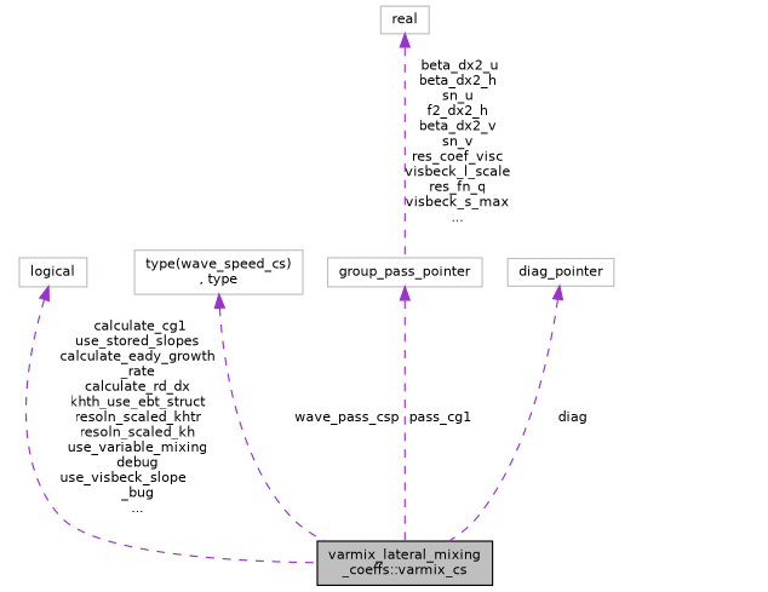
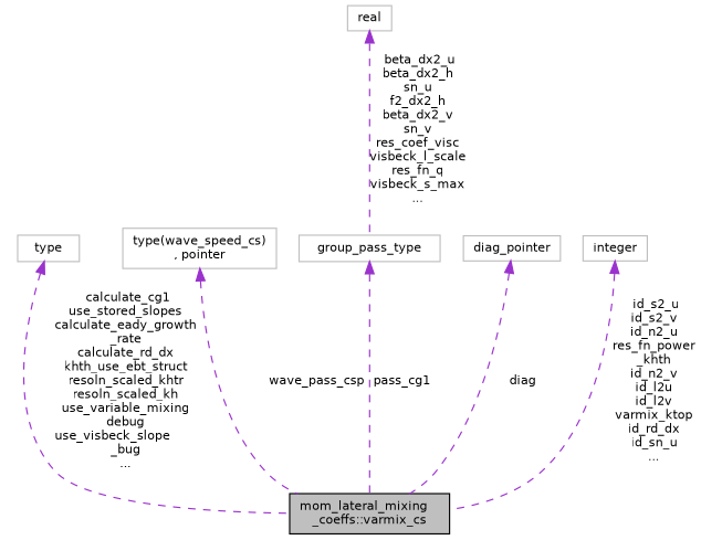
  digraph {
    node [color=grey75 fillcolor=white fontname=Helvetica fontsize=10 shape=record style=filled]
    edge [color=darkorchid3 dir=back fontname=Helvetica fontsize=10 labelfontname=Helvetica labelfontsize=10 style=dashed]
-   n1 [color=black fillcolor=grey75 fontcolor=black height=0.2 label="varmix_lateral_mixing\l_coeffs::varmix_cs" width=0.4]
-   n2 [height=0.2 label=logical width=0.4]
-   n3 [height=0.2 label="type(wave_speed_cs)\l, type" width=0.4]
-   n4 [height=0.2 label=group_pass_pointer width=0.4]
+   n1 [color=black fillcolor=grey75 fontcolor=black height=0.2 label="mom_lateral_mixing\l_coeffs::varmix_cs" width=0.4]
+   n2 [height=0.2 label=type width=0.4]
+   n3 [height=0.2 label="type(wave_speed_cs)\l, pointer" width=0.4]
+   n4 [height=0.2 label=group_pass_type width=0.4]
    n5 [height=0.2 label=diag_pointer width=0.4]
+   n6 [height=0.2 label=integer width=0.4]
    n7 [height=0.2 label=real width=0.4]
    n2 -> n1 [label=" calculate_cg1\nuse_stored_slopes\ncalculate_eady_growth\l_rate\ncalculate_rd_dx\nkhth_use_ebt_struct\nresoln_scaled_khtr\nresoln_scaled_kh\nuse_variable_mixing\ndebug\nuse_visbeck_slope\l_bug\n..."]
    n3 -> n1 [label=" wave_pass_csp"]
    n4 -> n1 [label=" pass_cg1"]
    n5 -> n1 [label=" diag"]
+   n6 -> n1 [label=" id_s2_u\nid_s2_v\nid_n2_u\nres_fn_power\l_khth\nid_n2_v\nid_l2u\nid_l2v\nvarmix_ktop\nid_rd_dx\nid_sn_u\n..."]
    n7 -> n4 [label=" beta_dx2_u\nbeta_dx2_h\nsn_u\nf2_dx2_h\nbeta_dx2_v\nsn_v\nres_coef_visc\nvisbeck_l_scale\nres_fn_q\nvisbeck_s_max\n..."]
  }
